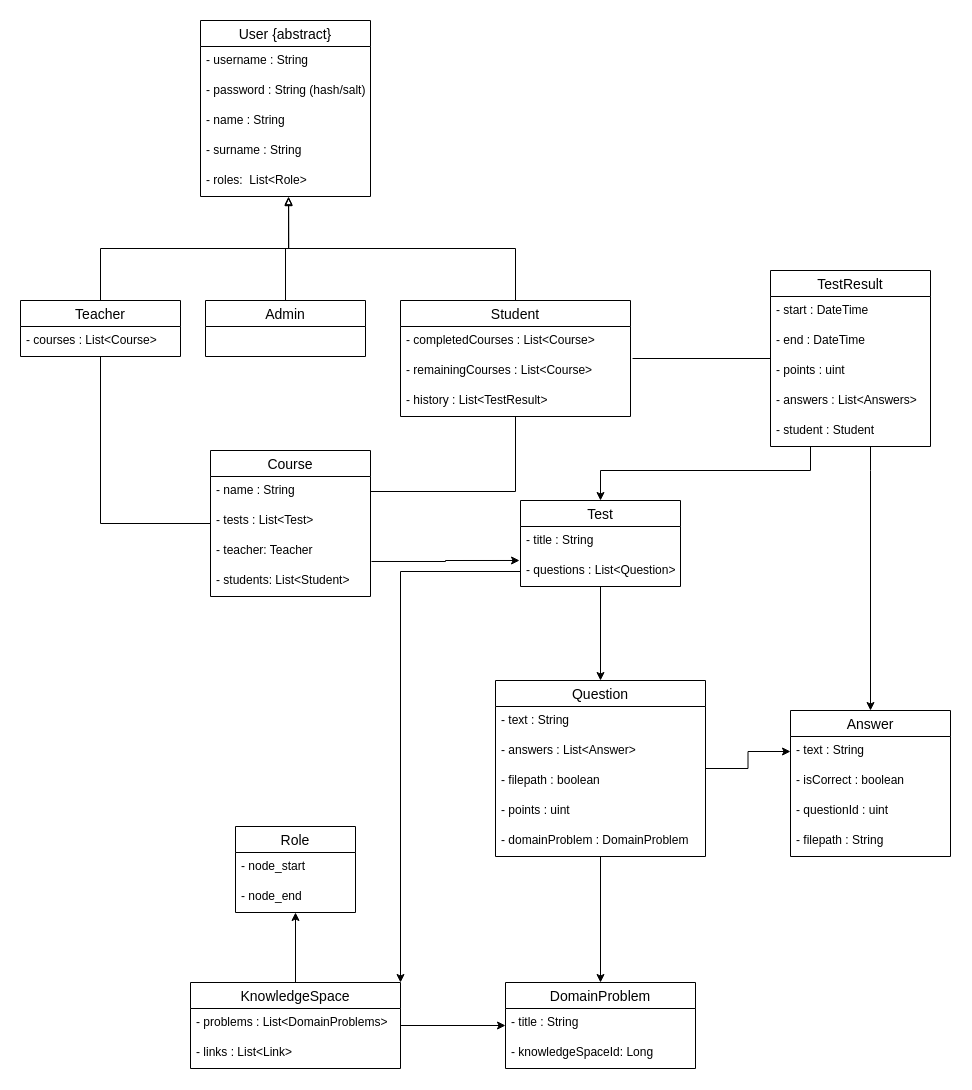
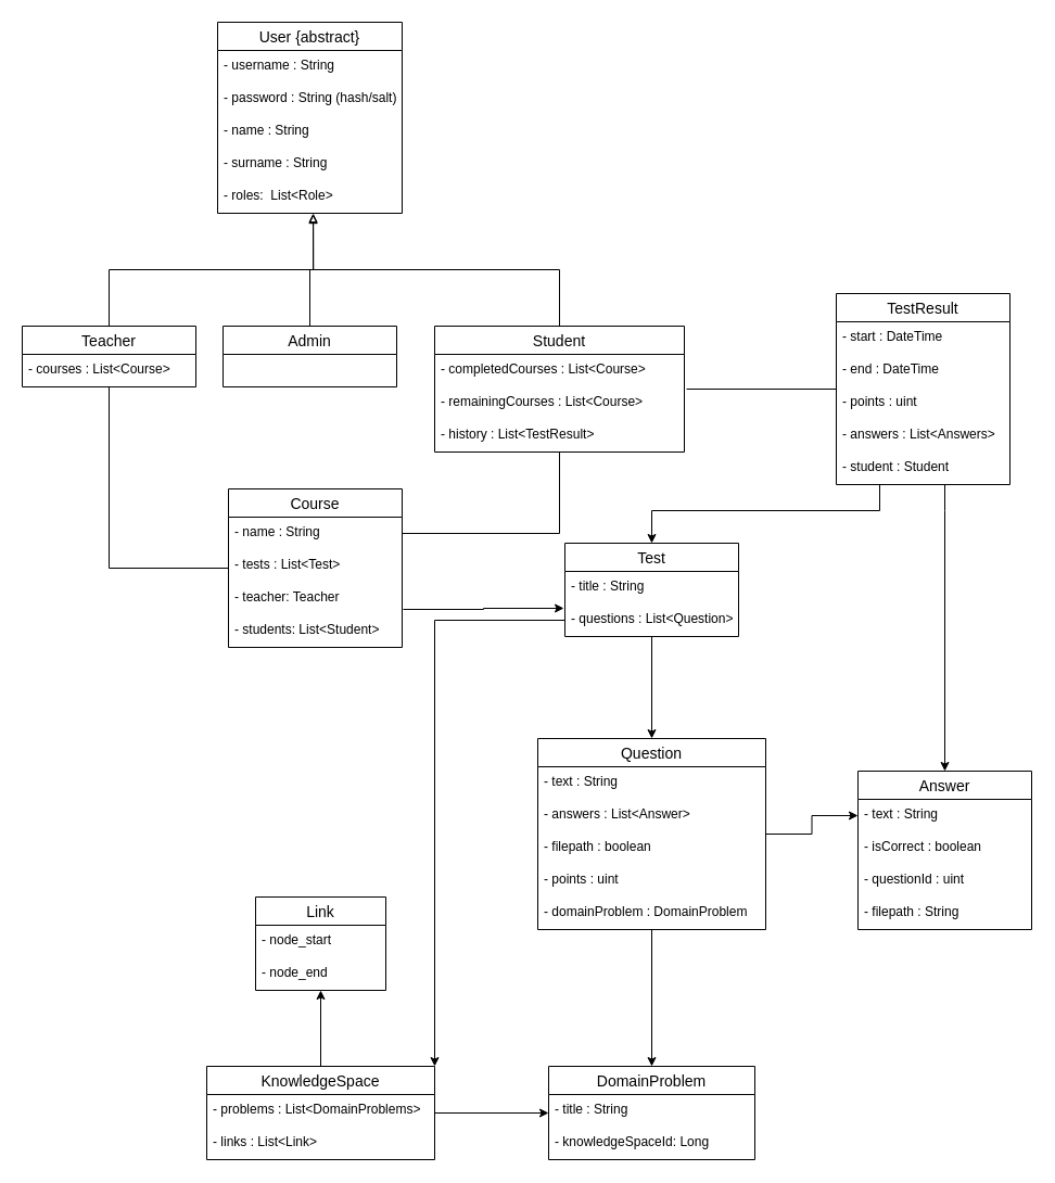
  <mxCell id="0" />
  <mxCell id="1" parent="0" />
  <mxCell id="2" value="User {abstract}" style="swimlane;fontStyle=0;childLayout=stackLayout;horizontal=1;startSize=26;horizontalStack=0;resizeParent=1;resizeParentMax=0;resizeLast=0;collapsible=1;marginBottom=0;align=center;fontSize=14;" parent="1" vertex="1"><mxGeometry x="200" y="20" width="170" height="176" as="geometry" /></mxCell>
  <mxCell id="3" value="- username : String" style="text;strokeColor=none;fillColor=none;spacingLeft=4;spacingRight=4;overflow=hidden;rotatable=0;points=[[0,0.5],[1,0.5]];portConstraint=eastwest;fontSize=12;" parent="2" vertex="1"><mxGeometry y="26" width="170" height="30" as="geometry" /></mxCell>
  <mxCell id="4" value="- password : String (hash/salt)" style="text;strokeColor=none;fillColor=none;spacingLeft=4;spacingRight=4;overflow=hidden;rotatable=0;points=[[0,0.5],[1,0.5]];portConstraint=eastwest;fontSize=12;" parent="2" vertex="1"><mxGeometry y="56" width="170" height="30" as="geometry" /></mxCell>
  <mxCell id="5" value="- name : String" style="text;strokeColor=none;fillColor=none;spacingLeft=4;spacingRight=4;overflow=hidden;rotatable=0;points=[[0,0.5],[1,0.5]];portConstraint=eastwest;fontSize=12;" parent="2" vertex="1"><mxGeometry y="86" width="170" height="30" as="geometry" /></mxCell>
  <mxCell id="6" value="- surname : String" style="text;strokeColor=none;fillColor=none;spacingLeft=4;spacingRight=4;overflow=hidden;rotatable=0;points=[[0,0.5],[1,0.5]];portConstraint=eastwest;fontSize=12;" parent="2" vertex="1"><mxGeometry y="116" width="170" height="30" as="geometry" /></mxCell>
  <mxCell id="7" value="- roles:  List&lt;Role&gt; " style="text;strokeColor=none;fillColor=none;spacingLeft=4;spacingRight=4;overflow=hidden;rotatable=0;points=[[0,0.5],[1,0.5]];portConstraint=eastwest;fontSize=12;" parent="2" vertex="1"><mxGeometry y="146" width="170" height="30" as="geometry" /></mxCell>
  <mxCell id="8" style="edgeStyle=orthogonalEdgeStyle;rounded=0;orthogonalLoop=1;jettySize=auto;html=1;entryX=-0.006;entryY=1.133;entryDx=0;entryDy=0;entryPerimeter=0;exitX=1.006;exitY=-0.167;exitDx=0;exitDy=0;exitPerimeter=0;" parent="1" source="14" target="17" edge="1"><mxGeometry relative="1" as="geometry" /></mxCell>
  <mxCell id="9" style="edgeStyle=orthogonalEdgeStyle;rounded=0;orthogonalLoop=1;jettySize=auto;html=1;entryX=0.5;entryY=1;entryDx=0;entryDy=0;endArrow=none;endFill=0;startArrow=none;startFill=0;" parent="1" source="10" target="20" edge="1"><mxGeometry relative="1" as="geometry" /></mxCell>
  <mxCell id="10" value="Course" style="swimlane;fontStyle=0;childLayout=stackLayout;horizontal=1;startSize=26;horizontalStack=0;resizeParent=1;resizeParentMax=0;resizeLast=0;collapsible=1;marginBottom=0;align=center;fontSize=14;" parent="1" vertex="1"><mxGeometry x="210" y="450" width="160" height="146" as="geometry" /></mxCell>
  <mxCell id="11" value="- name : String" style="text;strokeColor=none;fillColor=none;spacingLeft=4;spacingRight=4;overflow=hidden;rotatable=0;points=[[0,0.5],[1,0.5]];portConstraint=eastwest;fontSize=12;" parent="10" vertex="1"><mxGeometry y="26" width="160" height="30" as="geometry" /></mxCell>
  <mxCell id="12" value="- tests : List&lt;Test&gt;" style="text;strokeColor=none;fillColor=none;spacingLeft=4;spacingRight=4;overflow=hidden;rotatable=0;points=[[0,0.5],[1,0.5]];portConstraint=eastwest;fontSize=12;" parent="10" vertex="1"><mxGeometry y="56" width="160" height="30" as="geometry" /></mxCell>
  <mxCell id="13" value="- teacher: Teacher" style="text;strokeColor=none;fillColor=none;spacingLeft=4;spacingRight=4;overflow=hidden;rotatable=0;points=[[0,0.5],[1,0.5]];portConstraint=eastwest;fontSize=12;" parent="10" vertex="1"><mxGeometry y="86" width="160" height="30" as="geometry" /></mxCell>
  <mxCell id="14" value="- students: List&lt;Student&gt;" style="text;strokeColor=none;fillColor=none;spacingLeft=4;spacingRight=4;overflow=hidden;rotatable=0;points=[[0,0.5],[1,0.5]];portConstraint=eastwest;fontSize=12;" parent="10" vertex="1"><mxGeometry y="116" width="160" height="30" as="geometry" /></mxCell>
  <mxCell id="15" style="edgeStyle=orthogonalEdgeStyle;rounded=0;orthogonalLoop=1;jettySize=auto;html=1;entryX=0.5;entryY=0;entryDx=0;entryDy=0;" parent="1" source="16" target="32" edge="1"><mxGeometry relative="1" as="geometry" /></mxCell>
  <mxCell id="16" value="Test" style="swimlane;fontStyle=0;childLayout=stackLayout;horizontal=1;startSize=26;horizontalStack=0;resizeParent=1;resizeParentMax=0;resizeLast=0;collapsible=1;marginBottom=0;align=center;fontSize=14;" parent="1" vertex="1"><mxGeometry x="520" y="500" width="160" height="86" as="geometry" /></mxCell>
  <mxCell id="17" value="- title : String" style="text;strokeColor=none;fillColor=none;spacingLeft=4;spacingRight=4;overflow=hidden;rotatable=0;points=[[0,0.5],[1,0.5]];portConstraint=eastwest;fontSize=12;" parent="16" vertex="1"><mxGeometry y="26" width="160" height="30" as="geometry" /></mxCell>
  <mxCell id="18" value="- questions : List&lt;Question&gt;" style="text;strokeColor=none;fillColor=none;spacingLeft=4;spacingRight=4;overflow=hidden;rotatable=0;points=[[0,0.5],[1,0.5]];portConstraint=eastwest;fontSize=12;" parent="16" vertex="1"><mxGeometry y="56" width="160" height="30" as="geometry" /></mxCell>
  <mxCell id="19" style="edgeStyle=orthogonalEdgeStyle;rounded=0;orthogonalLoop=1;jettySize=auto;html=1;entryX=0.518;entryY=1.033;entryDx=0;entryDy=0;entryPerimeter=0;endArrow=block;endFill=0;" parent="1" source="20" target="7" edge="1"><mxGeometry relative="1" as="geometry" /></mxCell>
  <mxCell id="20" value="Teacher" style="swimlane;fontStyle=0;childLayout=stackLayout;horizontal=1;startSize=26;horizontalStack=0;resizeParent=1;resizeParentMax=0;resizeLast=0;collapsible=1;marginBottom=0;align=center;fontSize=14;" parent="1" vertex="1"><mxGeometry x="20" y="300" width="160" height="56" as="geometry" /></mxCell>
  <mxCell id="21" value="- courses : List&lt;Course&gt;" style="text;strokeColor=none;fillColor=none;spacingLeft=4;spacingRight=4;overflow=hidden;rotatable=0;points=[[0,0.5],[1,0.5]];portConstraint=eastwest;fontSize=12;" parent="20" vertex="1"><mxGeometry y="26" width="160" height="30" as="geometry" /></mxCell>
  <mxCell id="22" style="edgeStyle=orthogonalEdgeStyle;rounded=0;orthogonalLoop=1;jettySize=auto;html=1;entryX=0.518;entryY=1;entryDx=0;entryDy=0;entryPerimeter=0;endArrow=block;endFill=0;" parent="1" source="23" target="7" edge="1"><mxGeometry relative="1" as="geometry" /></mxCell>
  <mxCell id="23" value="Admin" style="swimlane;fontStyle=0;childLayout=stackLayout;horizontal=1;startSize=26;horizontalStack=0;resizeParent=1;resizeParentMax=0;resizeLast=0;collapsible=1;marginBottom=0;align=center;fontSize=14;" parent="1" vertex="1"><mxGeometry x="205" y="300" width="160" height="56" as="geometry" /></mxCell>
  <mxCell id="24" style="edgeStyle=orthogonalEdgeStyle;rounded=0;orthogonalLoop=1;jettySize=auto;html=1;entryX=0.518;entryY=1.033;entryDx=0;entryDy=0;entryPerimeter=0;endArrow=block;endFill=0;" parent="1" source="26" target="7" edge="1"><mxGeometry relative="1" as="geometry" /></mxCell>
  <mxCell id="25" style="edgeStyle=orthogonalEdgeStyle;rounded=0;orthogonalLoop=1;jettySize=auto;html=1;entryX=1;entryY=0.5;entryDx=0;entryDy=0;endArrow=none;endFill=0;" parent="1" source="26" target="11" edge="1"><mxGeometry relative="1" as="geometry" /></mxCell>
  <mxCell id="26" value="Student" style="swimlane;fontStyle=0;childLayout=stackLayout;horizontal=1;startSize=26;horizontalStack=0;resizeParent=1;resizeParentMax=0;resizeLast=0;collapsible=1;marginBottom=0;align=center;fontSize=14;" parent="1" vertex="1"><mxGeometry x="400" y="300" width="230" height="116" as="geometry" /></mxCell>
  <mxCell id="27" value="- completedCourses : List&lt;Course&gt;" style="text;strokeColor=none;fillColor=none;spacingLeft=4;spacingRight=4;overflow=hidden;rotatable=0;points=[[0,0.5],[1,0.5]];portConstraint=eastwest;fontSize=12;" parent="26" vertex="1"><mxGeometry y="26" width="230" height="30" as="geometry" /></mxCell>
  <mxCell id="28" value="- remainingCourses : List&lt;Course&gt;" style="text;strokeColor=none;fillColor=none;spacingLeft=4;spacingRight=4;overflow=hidden;rotatable=0;points=[[0,0.5],[1,0.5]];portConstraint=eastwest;fontSize=12;" parent="26" vertex="1"><mxGeometry y="56" width="230" height="30" as="geometry" /></mxCell>
  <mxCell id="29" value="- history : List&lt;TestResult&gt;" style="text;strokeColor=none;fillColor=none;spacingLeft=4;spacingRight=4;overflow=hidden;rotatable=0;points=[[0,0.5],[1,0.5]];portConstraint=eastwest;fontSize=12;" parent="26" vertex="1"><mxGeometry y="86" width="230" height="30" as="geometry" /></mxCell>
  <mxCell id="30" style="edgeStyle=orthogonalEdgeStyle;rounded=0;orthogonalLoop=1;jettySize=auto;html=1;entryX=0;entryY=0.5;entryDx=0;entryDy=0;" parent="1" source="32" target="39" edge="1"><mxGeometry relative="1" as="geometry" /></mxCell>
  <mxCell id="31" style="edgeStyle=orthogonalEdgeStyle;rounded=0;orthogonalLoop=1;jettySize=auto;html=1;" edge="1" parent="1" source="32" target="57"><mxGeometry relative="1" as="geometry" /></mxCell>
  <mxCell id="32" value="Question" style="swimlane;fontStyle=0;childLayout=stackLayout;horizontal=1;startSize=26;horizontalStack=0;resizeParent=1;resizeParentMax=0;resizeLast=0;collapsible=1;marginBottom=0;align=center;fontSize=14;" parent="1" vertex="1"><mxGeometry x="495" y="680" width="210" height="176" as="geometry" /></mxCell>
  <mxCell id="33" value="- text : String" style="text;strokeColor=none;fillColor=none;spacingLeft=4;spacingRight=4;overflow=hidden;rotatable=0;points=[[0,0.5],[1,0.5]];portConstraint=eastwest;fontSize=12;" parent="32" vertex="1"><mxGeometry y="26" width="210" height="30" as="geometry" /></mxCell>
  <mxCell id="34" value="- answers : List&lt;Answer&gt;" style="text;strokeColor=none;fillColor=none;spacingLeft=4;spacingRight=4;overflow=hidden;rotatable=0;points=[[0,0.5],[1,0.5]];portConstraint=eastwest;fontSize=12;" parent="32" vertex="1"><mxGeometry y="56" width="210" height="30" as="geometry" /></mxCell>
  <mxCell id="35" value="- filepath : boolean" style="text;strokeColor=none;fillColor=none;spacingLeft=4;spacingRight=4;overflow=hidden;rotatable=0;points=[[0,0.5],[1,0.5]];portConstraint=eastwest;fontSize=12;" parent="32" vertex="1"><mxGeometry y="86" width="210" height="30" as="geometry" /></mxCell>
  <mxCell id="36" value="- points : uint" style="text;strokeColor=none;fillColor=none;spacingLeft=4;spacingRight=4;overflow=hidden;rotatable=0;points=[[0,0.5],[1,0.5]];portConstraint=eastwest;fontSize=12;" parent="32" vertex="1"><mxGeometry y="116" width="210" height="30" as="geometry" /></mxCell>
  <mxCell id="37" value="- domainProblem : DomainProblem" style="text;strokeColor=none;fillColor=none;spacingLeft=4;spacingRight=4;overflow=hidden;rotatable=0;points=[[0,0.5],[1,0.5]];portConstraint=eastwest;fontSize=12;" vertex="1" parent="32"><mxGeometry y="146" width="210" height="30" as="geometry" /></mxCell>
  <mxCell id="38" value="Answer" style="swimlane;fontStyle=0;childLayout=stackLayout;horizontal=1;startSize=26;horizontalStack=0;resizeParent=1;resizeParentMax=0;resizeLast=0;collapsible=1;marginBottom=0;align=center;fontSize=14;" parent="1" vertex="1"><mxGeometry x="790" y="710" width="160" height="146" as="geometry" /></mxCell>
  <mxCell id="39" value="- text : String" style="text;strokeColor=none;fillColor=none;spacingLeft=4;spacingRight=4;overflow=hidden;rotatable=0;points=[[0,0.5],[1,0.5]];portConstraint=eastwest;fontSize=12;" parent="38" vertex="1"><mxGeometry y="26" width="160" height="30" as="geometry" /></mxCell>
  <mxCell id="40" value="- isCorrect : boolean" style="text;strokeColor=none;fillColor=none;spacingLeft=4;spacingRight=4;overflow=hidden;rotatable=0;points=[[0,0.5],[1,0.5]];portConstraint=eastwest;fontSize=12;" parent="38" vertex="1"><mxGeometry y="56" width="160" height="30" as="geometry" /></mxCell>
  <mxCell id="41" value="- questionId : uint" style="text;strokeColor=none;fillColor=none;spacingLeft=4;spacingRight=4;overflow=hidden;rotatable=0;points=[[0,0.5],[1,0.5]];portConstraint=eastwest;fontSize=12;" parent="38" vertex="1"><mxGeometry y="86" width="160" height="30" as="geometry" /></mxCell>
  <mxCell id="42" value="- filepath : String" style="text;strokeColor=none;fillColor=none;spacingLeft=4;spacingRight=4;overflow=hidden;rotatable=0;points=[[0,0.5],[1,0.5]];portConstraint=eastwest;fontSize=12;" parent="38" vertex="1"><mxGeometry y="116" width="160" height="30" as="geometry" /></mxCell>
  <mxCell id="43" style="edgeStyle=orthogonalEdgeStyle;rounded=0;orthogonalLoop=1;jettySize=auto;html=1;entryX=1.009;entryY=1.067;entryDx=0;entryDy=0;endArrow=none;endFill=0;startArrow=none;startFill=0;entryPerimeter=0;" parent="1" source="46" target="27" edge="1"><mxGeometry relative="1" as="geometry"><Array as="points" /></mxGeometry></mxCell>
  <mxCell id="44" style="edgeStyle=orthogonalEdgeStyle;rounded=0;orthogonalLoop=1;jettySize=auto;html=1;entryX=0.5;entryY=0;entryDx=0;entryDy=0;" parent="1" source="46" target="16" edge="1"><mxGeometry relative="1" as="geometry"><Array as="points"><mxPoint x="810" y="470" /><mxPoint x="600" y="470" /></Array></mxGeometry></mxCell>
  <mxCell id="45" style="edgeStyle=orthogonalEdgeStyle;rounded=0;orthogonalLoop=1;jettySize=auto;html=1;entryX=0.5;entryY=0;entryDx=0;entryDy=0;" parent="1" source="46" target="38" edge="1"><mxGeometry relative="1" as="geometry"><Array as="points"><mxPoint x="870" y="470" /><mxPoint x="870" y="470" /></Array></mxGeometry></mxCell>
  <mxCell id="46" value="TestResult" style="swimlane;fontStyle=0;childLayout=stackLayout;horizontal=1;startSize=26;horizontalStack=0;resizeParent=1;resizeParentMax=0;resizeLast=0;collapsible=1;marginBottom=0;align=center;fontSize=14;" parent="1" vertex="1"><mxGeometry x="770" y="270" width="160" height="176" as="geometry" /></mxCell>
  <mxCell id="47" value="- start : DateTime" style="text;strokeColor=none;fillColor=none;spacingLeft=4;spacingRight=4;overflow=hidden;rotatable=0;points=[[0,0.5],[1,0.5]];portConstraint=eastwest;fontSize=12;" parent="46" vertex="1"><mxGeometry y="26" width="160" height="30" as="geometry" /></mxCell>
  <mxCell id="48" value="- end : DateTime" style="text;strokeColor=none;fillColor=none;spacingLeft=4;spacingRight=4;overflow=hidden;rotatable=0;points=[[0,0.5],[1,0.5]];portConstraint=eastwest;fontSize=12;" parent="46" vertex="1"><mxGeometry y="56" width="160" height="30" as="geometry" /></mxCell>
  <mxCell id="49" value="- points : uint" style="text;strokeColor=none;fillColor=none;spacingLeft=4;spacingRight=4;overflow=hidden;rotatable=0;points=[[0,0.5],[1,0.5]];portConstraint=eastwest;fontSize=12;" parent="46" vertex="1"><mxGeometry y="86" width="160" height="30" as="geometry" /></mxCell>
  <mxCell id="50" value="- answers : List&lt;Answers&gt;" style="text;strokeColor=none;fillColor=none;spacingLeft=4;spacingRight=4;overflow=hidden;rotatable=0;points=[[0,0.5],[1,0.5]];portConstraint=eastwest;fontSize=12;" parent="46" vertex="1"><mxGeometry y="116" width="160" height="30" as="geometry" /></mxCell>
  <mxCell id="51" value="- student : Student" style="text;strokeColor=none;fillColor=none;spacingLeft=4;spacingRight=4;overflow=hidden;rotatable=0;points=[[0,0.5],[1,0.5]];portConstraint=eastwest;fontSize=12;" parent="46" vertex="1"><mxGeometry y="146" width="160" height="30" as="geometry" /></mxCell>
  <mxCell id="52" style="edgeStyle=orthogonalEdgeStyle;rounded=0;orthogonalLoop=1;jettySize=auto;html=1;entryX=0;entryY=0.5;entryDx=0;entryDy=0;" edge="1" parent="1" source="54" target="57"><mxGeometry relative="1" as="geometry" /></mxCell>
  <mxCell id="53" style="edgeStyle=orthogonalEdgeStyle;rounded=0;orthogonalLoop=1;jettySize=auto;html=1;entryX=0.5;entryY=1;entryDx=0;entryDy=0;" edge="1" parent="1" source="54" target="60"><mxGeometry relative="1" as="geometry" /></mxCell>
  <mxCell id="54" value="KnowledgeSpace" style="swimlane;fontStyle=0;childLayout=stackLayout;horizontal=1;startSize=26;horizontalStack=0;resizeParent=1;resizeParentMax=0;resizeLast=0;collapsible=1;marginBottom=0;align=center;fontSize=14;" vertex="1" parent="1"><mxGeometry x="190" y="982" width="210" height="86" as="geometry" /></mxCell>
  <mxCell id="55" value="- problems : List&lt;DomainProblems&gt;" style="text;strokeColor=none;fillColor=none;spacingLeft=4;spacingRight=4;overflow=hidden;rotatable=0;points=[[0,0.5],[1,0.5]];portConstraint=eastwest;fontSize=12;" vertex="1" parent="54"><mxGeometry y="26" width="210" height="30" as="geometry" /></mxCell>
  <mxCell id="56" value="- links : List&lt;Link&gt;" style="text;strokeColor=none;fillColor=none;spacingLeft=4;spacingRight=4;overflow=hidden;rotatable=0;points=[[0,0.5],[1,0.5]];portConstraint=eastwest;fontSize=12;" vertex="1" parent="54"><mxGeometry y="56" width="210" height="30" as="geometry" /></mxCell>
  <mxCell id="57" value="DomainProblem" style="swimlane;fontStyle=0;childLayout=stackLayout;horizontal=1;startSize=26;horizontalStack=0;resizeParent=1;resizeParentMax=0;resizeLast=0;collapsible=1;marginBottom=0;align=center;fontSize=14;" vertex="1" parent="1"><mxGeometry x="505" y="982" width="190" height="86" as="geometry" /></mxCell>
  <mxCell id="58" value="- title : String" style="text;strokeColor=none;fillColor=none;spacingLeft=4;spacingRight=4;overflow=hidden;rotatable=0;points=[[0,0.5],[1,0.5]];portConstraint=eastwest;fontSize=12;" vertex="1" parent="57"><mxGeometry y="26" width="190" height="30" as="geometry" /></mxCell>
  <mxCell id="59" value="- knowledgeSpaceId: Long" style="text;strokeColor=none;fillColor=none;spacingLeft=4;spacingRight=4;overflow=hidden;rotatable=0;points=[[0,0.5],[1,0.5]];portConstraint=eastwest;fontSize=12;" vertex="1" parent="57"><mxGeometry y="56" width="190" height="30" as="geometry" /></mxCell>
- <mxCell id="60" value="Role" style="swimlane;fontStyle=0;childLayout=stackLayout;horizontal=1;startSize=26;horizontalStack=0;resizeParent=1;resizeParentMax=0;resizeLast=0;collapsible=1;marginBottom=0;align=center;fontSize=14;" vertex="1" parent="1"><mxGeometry x="235" y="826" width="120" height="86" as="geometry" /></mxCell>
+ <mxCell id="60" value="Link" style="swimlane;fontStyle=0;childLayout=stackLayout;horizontal=1;startSize=26;horizontalStack=0;resizeParent=1;resizeParentMax=0;resizeLast=0;collapsible=1;marginBottom=0;align=center;fontSize=14;" vertex="1" parent="1"><mxGeometry x="235" y="826" width="120" height="86" as="geometry" /></mxCell>
  <mxCell id="61" value="- node_start" style="text;strokeColor=none;fillColor=none;spacingLeft=4;spacingRight=4;overflow=hidden;rotatable=0;points=[[0,0.5],[1,0.5]];portConstraint=eastwest;fontSize=12;" vertex="1" parent="60"><mxGeometry y="26" width="120" height="30" as="geometry" /></mxCell>
  <mxCell id="62" value="- node_end" style="text;strokeColor=none;fillColor=none;spacingLeft=4;spacingRight=4;overflow=hidden;rotatable=0;points=[[0,0.5],[1,0.5]];portConstraint=eastwest;fontSize=12;" vertex="1" parent="60"><mxGeometry y="56" width="120" height="30" as="geometry" /></mxCell>
  <mxCell id="63" style="edgeStyle=orthogonalEdgeStyle;rounded=0;orthogonalLoop=1;jettySize=auto;html=1;entryX=1;entryY=0;entryDx=0;entryDy=0;exitX=0;exitY=0.5;exitDx=0;exitDy=0;" edge="1" parent="1" source="18" target="54"><mxGeometry relative="1" as="geometry"><mxPoint x="380.96" y="570.99" as="sourcePoint" /><mxPoint x="529.04" y="569.99" as="targetPoint" /><Array as="points"><mxPoint x="400" y="571" /></Array></mxGeometry></mxCell>
